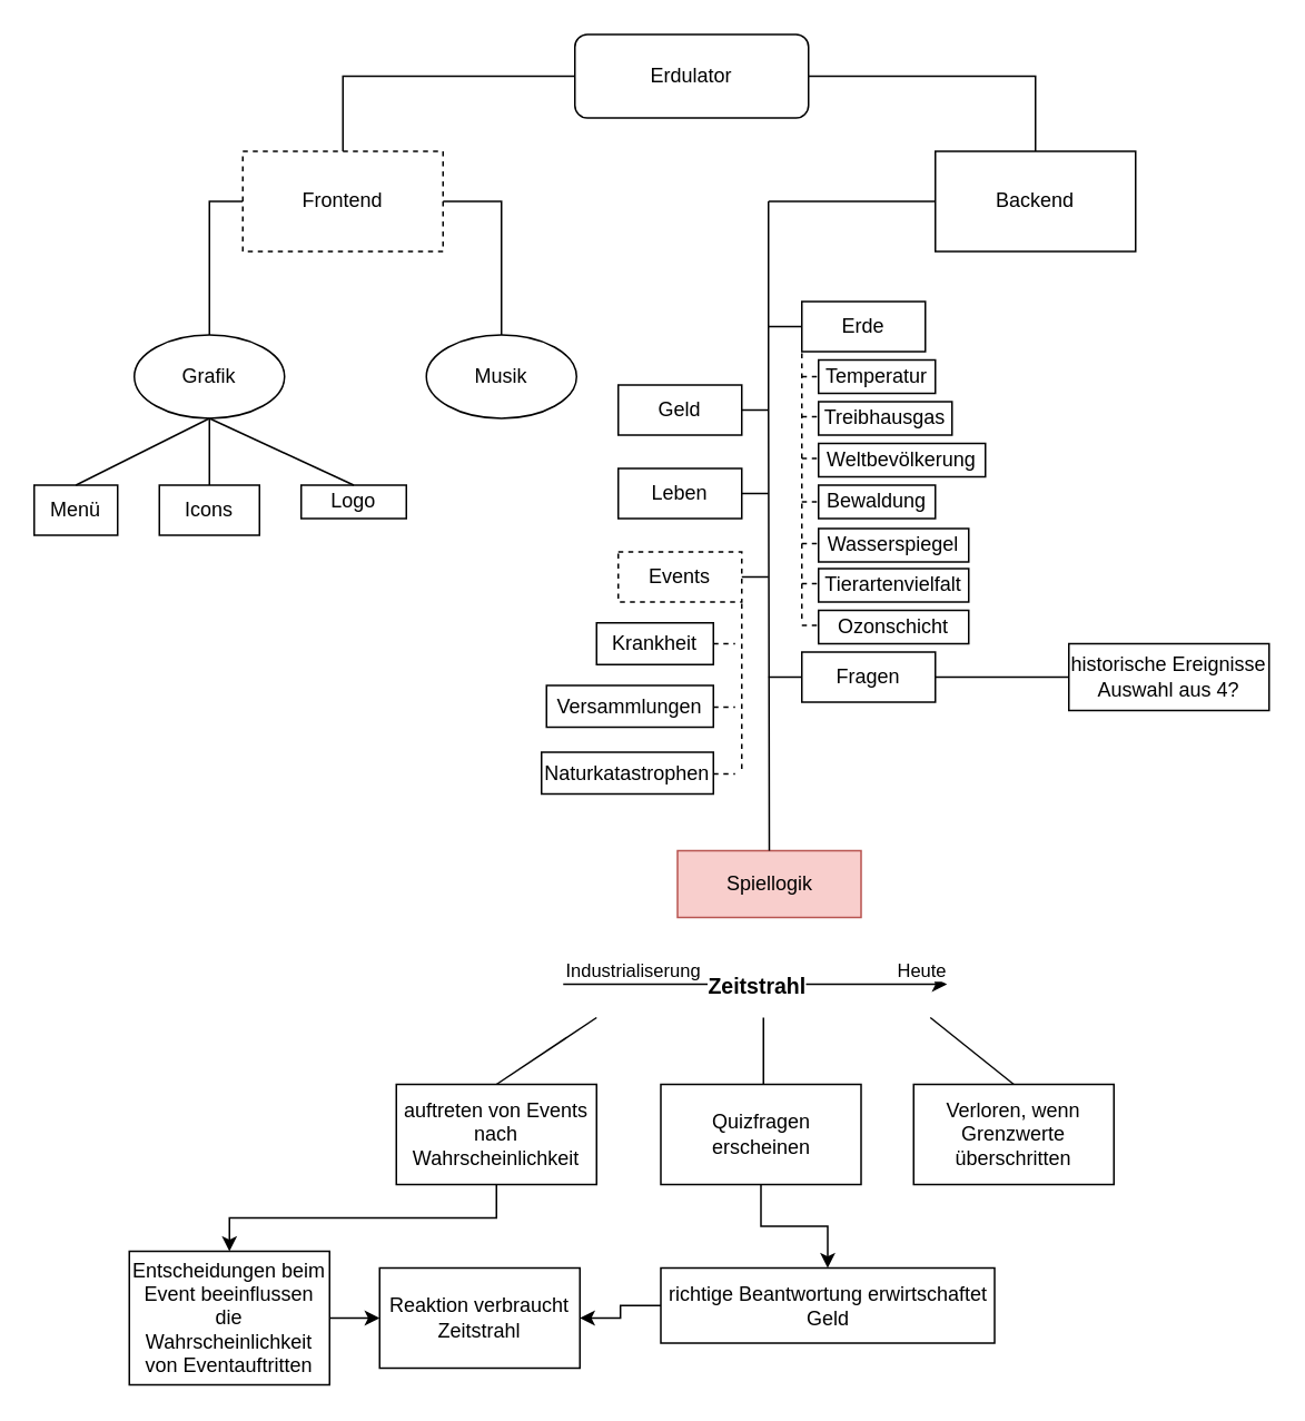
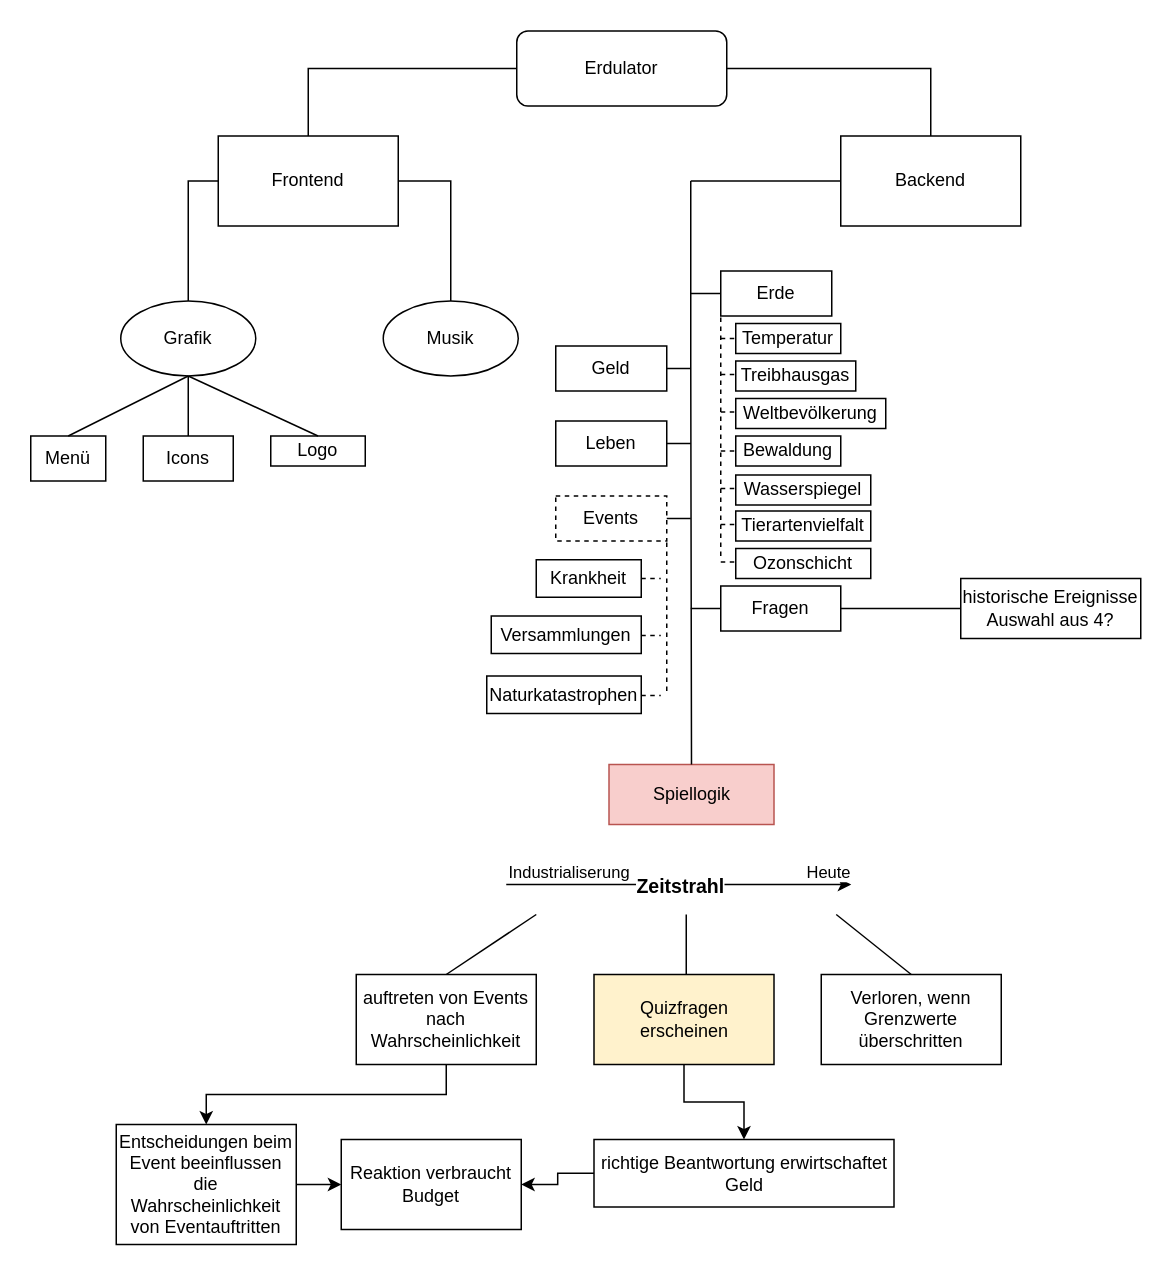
  <mxCell id="0" />
  <mxCell id="1" parent="0" />
  <mxCell id="2" value="Erdulator" style="rounded=1;whiteSpace=wrap;html=1;" parent="1" vertex="1"><mxGeometry x="344" y="20" width="140" height="50" as="geometry" /></mxCell>
  <mxCell id="3" value="Logo" style="rounded=0;whiteSpace=wrap;html=1;" parent="1" vertex="1"><mxGeometry x="180" y="290" width="63" height="20" as="geometry" /></mxCell>
  <mxCell id="4" value="Musik" style="ellipse;whiteSpace=wrap;html=1;" parent="1" vertex="1"><mxGeometry x="255" y="200" width="90" height="50" as="geometry" /></mxCell>
  <mxCell id="5" value="Grafik" style="ellipse;whiteSpace=wrap;html=1;" parent="1" vertex="1"><mxGeometry x="80" y="200" width="90" height="50" as="geometry" /></mxCell>
  <mxCell id="6" value="Icons" style="rounded=0;whiteSpace=wrap;html=1;" parent="1" vertex="1"><mxGeometry x="95" y="290" width="60" height="30" as="geometry" /></mxCell>
  <mxCell id="7" value="Spiellogik" style="rounded=0;whiteSpace=wrap;html=1;fillColor=#f8cecc;strokeColor=#b85450;" parent="1" vertex="1"><mxGeometry x="405.5" y="509" width="110" height="40" as="geometry" /></mxCell>
  <mxCell id="8" value="Backend" style="rounded=0;whiteSpace=wrap;html=1;" parent="1" vertex="1"><mxGeometry x="560" y="90" width="120" height="60" as="geometry" /></mxCell>
  <mxCell id="9" value="Menü" style="rounded=0;whiteSpace=wrap;html=1;" parent="1" vertex="1"><mxGeometry x="20" y="290" width="50" height="30" as="geometry" /></mxCell>
  <mxCell id="10" value="Erde" style="rounded=0;whiteSpace=wrap;html=1;" parent="1" vertex="1"><mxGeometry x="480" y="180" width="74" height="30" as="geometry" /></mxCell>
- <mxCell id="11" value="Frontend" style="rounded=0;whiteSpace=wrap;html=1;dashed=1;" parent="1" vertex="1"><mxGeometry x="145" y="90" width="120" height="60" as="geometry" /></mxCell>
+ <mxCell id="11" value="Frontend" style="rounded=0;whiteSpace=wrap;html=1;" parent="1" vertex="1"><mxGeometry x="145" y="90" width="120" height="60" as="geometry" /></mxCell>
  <mxCell id="12" value="Geld" style="rounded=0;whiteSpace=wrap;html=1;" parent="1" vertex="1"><mxGeometry x="370" y="230" width="74" height="30" as="geometry" /></mxCell>
  <mxCell id="13" value="Events" style="rounded=0;whiteSpace=wrap;html=1;dashed=1;" parent="1" vertex="1"><mxGeometry x="370" y="330" width="74" height="30" as="geometry" /></mxCell>
  <mxCell id="14" value="Fragen" style="rounded=0;whiteSpace=wrap;html=1;" parent="1" vertex="1"><mxGeometry x="480" y="390" width="80" height="30" as="geometry" /></mxCell>
  <mxCell id="15" value="historische Ereignisse&lt;br&gt;Auswahl aus 4?" style="rounded=0;whiteSpace=wrap;html=1;" parent="1" vertex="1"><mxGeometry x="640" y="385" width="120" height="40" as="geometry" /></mxCell>
  <mxCell id="16" value="" style="endArrow=none;html=1;rounded=0;entryX=1;entryY=0.5;entryDx=0;entryDy=0;exitX=0;exitY=0.5;exitDx=0;exitDy=0;" parent="1" source="15" target="14" edge="1"><mxGeometry width="50" height="50" relative="1" as="geometry"><mxPoint x="630" y="395" as="sourcePoint" /><mxPoint x="440" y="270" as="targetPoint" /></mxGeometry></mxCell>
  <mxCell id="17" value="" style="endArrow=none;html=1;rounded=0;entryX=0;entryY=0.5;entryDx=0;entryDy=0;exitX=0.5;exitY=0;exitDx=0;exitDy=0;" parent="1" source="11" target="2" edge="1"><mxGeometry width="50" height="50" relative="1" as="geometry"><mxPoint x="390" y="320" as="sourcePoint" /><mxPoint x="440" y="270" as="targetPoint" /><Array as="points"><mxPoint x="205" y="45" /></Array></mxGeometry></mxCell>
  <mxCell id="18" value="" style="endArrow=none;html=1;rounded=0;entryX=1;entryY=0.5;entryDx=0;entryDy=0;exitX=0.5;exitY=0;exitDx=0;exitDy=0;" parent="1" source="8" target="2" edge="1"><mxGeometry width="50" height="50" relative="1" as="geometry"><mxPoint x="390" y="320" as="sourcePoint" /><mxPoint x="440" y="270" as="targetPoint" /><Array as="points"><mxPoint x="620" y="45" /></Array></mxGeometry></mxCell>
  <mxCell id="19" value="" style="endArrow=none;html=1;rounded=0;exitX=0.5;exitY=0;exitDx=0;exitDy=0;" parent="1" edge="1" source="7"><mxGeometry width="50" height="50" relative="1" as="geometry"><mxPoint x="460" y="480" as="sourcePoint" /><mxPoint x="460" y="120" as="targetPoint" /><Array as="points"><mxPoint x="460" y="240" /></Array></mxGeometry></mxCell>
  <mxCell id="20" value="" style="endArrow=none;html=1;rounded=0;entryX=0;entryY=0.5;entryDx=0;entryDy=0;" parent="1" edge="1" target="8"><mxGeometry width="50" height="50" relative="1" as="geometry"><mxPoint x="460" y="120" as="sourcePoint" /><mxPoint x="520" y="120" as="targetPoint" /></mxGeometry></mxCell>
  <mxCell id="21" value="" style="endArrow=none;html=1;rounded=0;exitX=0;exitY=0.5;exitDx=0;exitDy=0;" parent="1" source="10" edge="1"><mxGeometry width="50" height="50" relative="1" as="geometry"><mxPoint x="390" y="320" as="sourcePoint" /><mxPoint x="460" y="195" as="targetPoint" /></mxGeometry></mxCell>
  <mxCell id="22" value="" style="endArrow=none;html=1;rounded=0;entryX=0;entryY=0.5;entryDx=0;entryDy=0;" parent="1" target="14" edge="1"><mxGeometry width="50" height="50" relative="1" as="geometry"><mxPoint x="460" y="405" as="sourcePoint" /><mxPoint x="450" y="280" as="targetPoint" /></mxGeometry></mxCell>
  <mxCell id="23" value="" style="endArrow=none;html=1;rounded=0;entryX=0;entryY=0.5;entryDx=0;entryDy=0;exitX=0.5;exitY=0;exitDx=0;exitDy=0;" parent="1" source="5" target="11" edge="1"><mxGeometry width="50" height="50" relative="1" as="geometry"><mxPoint x="435" y="240" as="sourcePoint" /><mxPoint x="485" y="190" as="targetPoint" /><Array as="points"><mxPoint x="125" y="120" /></Array></mxGeometry></mxCell>
  <mxCell id="24" value="" style="endArrow=none;html=1;rounded=0;entryX=0.5;entryY=0;entryDx=0;entryDy=0;exitX=1;exitY=0.5;exitDx=0;exitDy=0;" parent="1" source="11" target="4" edge="1"><mxGeometry width="50" height="50" relative="1" as="geometry"><mxPoint x="435" y="240" as="sourcePoint" /><mxPoint x="485" y="190" as="targetPoint" /><Array as="points"><mxPoint x="300" y="120" /></Array></mxGeometry></mxCell>
  <mxCell id="25" value="" style="endArrow=none;html=1;rounded=0;entryX=0.5;entryY=1;entryDx=0;entryDy=0;exitX=0.5;exitY=0;exitDx=0;exitDy=0;" parent="1" source="9" target="5" edge="1"><mxGeometry width="50" height="50" relative="1" as="geometry"><mxPoint x="435" y="240" as="sourcePoint" /><mxPoint x="485" y="190" as="targetPoint" /></mxGeometry></mxCell>
  <mxCell id="26" value="" style="endArrow=none;html=1;rounded=0;exitX=0.5;exitY=0;exitDx=0;exitDy=0;entryX=0.5;entryY=1;entryDx=0;entryDy=0;" parent="1" source="6" target="5" edge="1"><mxGeometry width="50" height="50" relative="1" as="geometry"><mxPoint x="435" y="240" as="sourcePoint" /><mxPoint x="485" y="190" as="targetPoint" /></mxGeometry></mxCell>
  <mxCell id="27" value="" style="endArrow=none;html=1;rounded=0;entryX=0.5;entryY=1;entryDx=0;entryDy=0;exitX=0.5;exitY=0;exitDx=0;exitDy=0;" parent="1" source="3" target="5" edge="1"><mxGeometry width="50" height="50" relative="1" as="geometry"><mxPoint x="435" y="240" as="sourcePoint" /><mxPoint x="485" y="190" as="targetPoint" /></mxGeometry></mxCell>
  <mxCell id="28" value="Leben" style="rounded=0;whiteSpace=wrap;html=1;" vertex="1" parent="1"><mxGeometry x="370" y="280" width="74" height="30" as="geometry" /></mxCell>
  <mxCell id="29" value="" style="endArrow=classic;html=1;rounded=0;" edge="1" parent="1"><mxGeometry relative="1" as="geometry"><mxPoint x="337" y="589" as="sourcePoint" /><mxPoint x="567" y="589" as="targetPoint" /></mxGeometry></mxCell>
  <mxCell id="30" value="Zeitstrahl" style="edgeLabel;resizable=0;html=1;align=center;verticalAlign=middle;fontSize=13;fontStyle=1" connectable="0" vertex="1" parent="29"><mxGeometry relative="1" as="geometry" /></mxCell>
  <mxCell id="31" value="Industrialiserung" style="edgeLabel;resizable=0;html=1;align=left;verticalAlign=bottom;" connectable="0" vertex="1" parent="29"><mxGeometry x="-1" relative="1" as="geometry" /></mxCell>
  <mxCell id="32" value="Heute" style="edgeLabel;resizable=0;html=1;align=right;verticalAlign=bottom;" connectable="0" vertex="1" parent="29"><mxGeometry x="1" relative="1" as="geometry" /></mxCell>
  <mxCell id="33" style="edgeStyle=orthogonalEdgeStyle;rounded=0;orthogonalLoop=1;jettySize=auto;html=1;exitX=0.5;exitY=1;exitDx=0;exitDy=0;entryX=0.5;entryY=0;entryDx=0;entryDy=0;" edge="1" parent="1" source="34" target="36"><mxGeometry relative="1" as="geometry" /></mxCell>
  <mxCell id="34" value="auftreten von Events nach Wahrscheinlichkeit" style="rounded=0;whiteSpace=wrap;html=1;" vertex="1" parent="1"><mxGeometry x="237" y="649" width="120" height="60" as="geometry" /></mxCell>
  <mxCell id="35" style="edgeStyle=orthogonalEdgeStyle;rounded=0;orthogonalLoop=1;jettySize=auto;html=1;exitX=1;exitY=0.5;exitDx=0;exitDy=0;entryX=0;entryY=0.5;entryDx=0;entryDy=0;" edge="1" parent="1" source="36" target="39"><mxGeometry relative="1" as="geometry" /></mxCell>
  <mxCell id="36" value="Entscheidungen beim Event beeinflussen die Wahrscheinlichkeit von Eventauftritten" style="rounded=0;whiteSpace=wrap;html=1;" vertex="1" parent="1"><mxGeometry x="77" y="749" width="120" height="80" as="geometry" /></mxCell>
  <mxCell id="37" value="" style="edgeStyle=orthogonalEdgeStyle;rounded=0;orthogonalLoop=1;jettySize=auto;html=1;" edge="1" parent="1" source="38" target="41"><mxGeometry relative="1" as="geometry" /></mxCell>
- <mxCell id="38" value="Quizfragen erscheinen" style="rounded=0;whiteSpace=wrap;html=1;" vertex="1" parent="1"><mxGeometry x="395.5" y="649" width="120" height="60" as="geometry" /></mxCell>
- <mxCell id="39" value="Reaktion verbraucht Zeitstrahl" style="rounded=0;whiteSpace=wrap;html=1;" vertex="1" parent="1"><mxGeometry x="227" y="759" width="120" height="60" as="geometry" /></mxCell>
+ <mxCell id="38" value="Quizfragen erscheinen" style="rounded=0;whiteSpace=wrap;html=1;fillColor=#fff2cc;" vertex="1" parent="1"><mxGeometry x="395.5" y="649" width="120" height="60" as="geometry" /></mxCell>
+ <mxCell id="39" value="Reaktion verbraucht Budget" style="rounded=0;whiteSpace=wrap;html=1;" vertex="1" parent="1"><mxGeometry x="227" y="759" width="120" height="60" as="geometry" /></mxCell>
  <mxCell id="40" style="edgeStyle=orthogonalEdgeStyle;rounded=0;orthogonalLoop=1;jettySize=auto;html=1;exitX=0;exitY=0.5;exitDx=0;exitDy=0;entryX=1;entryY=0.5;entryDx=0;entryDy=0;" edge="1" parent="1" source="41" target="39"><mxGeometry relative="1" as="geometry" /></mxCell>
  <mxCell id="41" value="richtige Beantwortung erwirtschaftet Geld" style="whiteSpace=wrap;html=1;rounded=0;" vertex="1" parent="1"><mxGeometry x="395.5" y="759" width="200" height="45" as="geometry" /></mxCell>
  <mxCell id="42" value="Verloren, wenn Grenzwerte überschritten" style="rounded=0;whiteSpace=wrap;html=1;" vertex="1" parent="1"><mxGeometry x="547" y="649" width="120" height="60" as="geometry" /></mxCell>
  <mxCell id="43" value="" style="endArrow=none;html=1;rounded=0;entryX=0.5;entryY=0;entryDx=0;entryDy=0;" edge="1" parent="1" target="34"><mxGeometry width="50" height="50" relative="1" as="geometry"><mxPoint x="357" y="609" as="sourcePoint" /><mxPoint x="407" y="709" as="targetPoint" /></mxGeometry></mxCell>
  <mxCell id="44" value="" style="endArrow=none;html=1;rounded=0;" edge="1" parent="1"><mxGeometry width="50" height="50" relative="1" as="geometry"><mxPoint x="457" y="609" as="sourcePoint" /><mxPoint x="457" y="649" as="targetPoint" /></mxGeometry></mxCell>
  <mxCell id="45" value="" style="endArrow=none;html=1;rounded=0;entryX=0.5;entryY=0;entryDx=0;entryDy=0;" edge="1" parent="1" target="42"><mxGeometry width="50" height="50" relative="1" as="geometry"><mxPoint x="557" y="609" as="sourcePoint" /><mxPoint x="617" y="639" as="targetPoint" /></mxGeometry></mxCell>
  <mxCell id="46" value="" style="endArrow=none;html=1;rounded=0;entryX=1;entryY=0.5;entryDx=0;entryDy=0;" edge="1" parent="1" target="12"><mxGeometry width="50" height="50" relative="1" as="geometry"><mxPoint x="460" y="245" as="sourcePoint" /><mxPoint x="540" y="320" as="targetPoint" /></mxGeometry></mxCell>
  <mxCell id="47" value="" style="endArrow=none;html=1;rounded=0;entryX=1;entryY=0.5;entryDx=0;entryDy=0;" edge="1" parent="1" target="13"><mxGeometry width="50" height="50" relative="1" as="geometry"><mxPoint x="460" y="345" as="sourcePoint" /><mxPoint x="530" y="310" as="targetPoint" /></mxGeometry></mxCell>
  <mxCell id="48" value="Naturkatastrophen" style="rounded=0;whiteSpace=wrap;html=1;" vertex="1" parent="1"><mxGeometry x="324" y="450" width="103" height="25" as="geometry" /></mxCell>
  <mxCell id="49" value="Krankheit" style="rounded=0;whiteSpace=wrap;html=1;" vertex="1" parent="1"><mxGeometry x="357" y="372.5" width="70" height="25" as="geometry" /></mxCell>
  <mxCell id="50" value="Versammlungen" style="rounded=0;whiteSpace=wrap;html=1;" vertex="1" parent="1"><mxGeometry x="327" y="410" width="100" height="25" as="geometry" /></mxCell>
  <mxCell id="51" value="" style="endArrow=none;html=1;rounded=0;entryX=1;entryY=1;entryDx=0;entryDy=0;dashed=1;" edge="1" parent="1" target="13"><mxGeometry width="50" height="50" relative="1" as="geometry"><mxPoint x="444" y="460" as="sourcePoint" /><mxPoint x="410" y="440" as="targetPoint" /></mxGeometry></mxCell>
  <mxCell id="52" value="" style="endArrow=none;dashed=1;html=1;rounded=0;exitX=1;exitY=0.5;exitDx=0;exitDy=0;" edge="1" parent="1" source="49"><mxGeometry width="50" height="50" relative="1" as="geometry"><mxPoint x="360" y="490" as="sourcePoint" /><mxPoint x="440" y="385" as="targetPoint" /></mxGeometry></mxCell>
  <mxCell id="53" value="" style="endArrow=none;dashed=1;html=1;rounded=0;exitX=1;exitY=0.5;exitDx=0;exitDy=0;" edge="1" parent="1"><mxGeometry width="50" height="50" relative="1" as="geometry"><mxPoint x="427" y="423" as="sourcePoint" /><mxPoint x="440" y="423" as="targetPoint" /></mxGeometry></mxCell>
  <mxCell id="54" value="" style="endArrow=none;dashed=1;html=1;rounded=0;exitX=1;exitY=0.5;exitDx=0;exitDy=0;" edge="1" parent="1"><mxGeometry width="50" height="50" relative="1" as="geometry"><mxPoint x="427" y="463" as="sourcePoint" /><mxPoint x="440" y="463" as="targetPoint" /></mxGeometry></mxCell>
  <mxCell id="55" value="" style="endArrow=none;html=1;rounded=0;entryX=1;entryY=0.5;entryDx=0;entryDy=0;" edge="1" parent="1"><mxGeometry width="50" height="50" relative="1" as="geometry"><mxPoint x="460" y="295" as="sourcePoint" /><mxPoint x="444" y="295" as="targetPoint" /></mxGeometry></mxCell>
  <mxCell id="56" value="" style="endArrow=none;dashed=1;html=1;rounded=0;entryX=0;entryY=1;entryDx=0;entryDy=0;" edge="1" parent="1" target="10"><mxGeometry width="50" height="50" relative="1" as="geometry"><mxPoint x="480" y="370" as="sourcePoint" /><mxPoint x="580" y="260" as="targetPoint" /></mxGeometry></mxCell>
  <mxCell id="57" value="Temperatur" style="rounded=0;whiteSpace=wrap;html=1;" vertex="1" parent="1"><mxGeometry x="490" y="215" width="70" height="20" as="geometry" /></mxCell>
  <mxCell id="58" value="Treibhausgas" style="rounded=0;whiteSpace=wrap;html=1;" vertex="1" parent="1"><mxGeometry x="490" y="240" width="80" height="20" as="geometry" /></mxCell>
  <mxCell id="59" value="Weltbevölkerung" style="rounded=0;whiteSpace=wrap;html=1;" vertex="1" parent="1"><mxGeometry x="490" y="265" width="100" height="20" as="geometry" /></mxCell>
  <mxCell id="60" value="Bewaldung" style="rounded=0;whiteSpace=wrap;html=1;" vertex="1" parent="1"><mxGeometry x="490" y="290" width="70" height="20" as="geometry" /></mxCell>
  <mxCell id="61" value="Wasserspiegel" style="rounded=0;whiteSpace=wrap;html=1;" vertex="1" parent="1"><mxGeometry x="490" y="316" width="90" height="20" as="geometry" /></mxCell>
  <mxCell id="62" value="Tierartenvielfalt" style="rounded=0;whiteSpace=wrap;html=1;" vertex="1" parent="1"><mxGeometry x="490" y="340" width="90" height="20" as="geometry" /></mxCell>
  <mxCell id="63" value="Ozonschicht" style="rounded=0;whiteSpace=wrap;html=1;" vertex="1" parent="1"><mxGeometry x="490" y="365" width="90" height="20" as="geometry" /></mxCell>
  <mxCell id="64" value="" style="endArrow=none;dashed=1;html=1;rounded=0;entryX=0;entryY=0.5;entryDx=0;entryDy=0;" edge="1" parent="1" target="57"><mxGeometry width="50" height="50" relative="1" as="geometry"><mxPoint x="480" y="225" as="sourcePoint" /><mxPoint x="550" y="250" as="targetPoint" /></mxGeometry></mxCell>
  <mxCell id="65" value="" style="endArrow=none;dashed=1;html=1;rounded=0;entryX=0;entryY=0.5;entryDx=0;entryDy=0;" edge="1" parent="1"><mxGeometry width="50" height="50" relative="1" as="geometry"><mxPoint x="480" y="249" as="sourcePoint" /><mxPoint x="490" y="249" as="targetPoint" /></mxGeometry></mxCell>
  <mxCell id="66" value="" style="endArrow=none;dashed=1;html=1;rounded=0;entryX=0;entryY=0.5;entryDx=0;entryDy=0;" edge="1" parent="1"><mxGeometry width="50" height="50" relative="1" as="geometry"><mxPoint x="480" y="274" as="sourcePoint" /><mxPoint x="490" y="274" as="targetPoint" /></mxGeometry></mxCell>
  <mxCell id="67" value="" style="endArrow=none;dashed=1;html=1;rounded=0;entryX=0;entryY=0.5;entryDx=0;entryDy=0;" edge="1" parent="1"><mxGeometry width="50" height="50" relative="1" as="geometry"><mxPoint x="480" y="300" as="sourcePoint" /><mxPoint x="490" y="300" as="targetPoint" /></mxGeometry></mxCell>
  <mxCell id="68" value="" style="endArrow=none;dashed=1;html=1;rounded=0;entryX=0;entryY=0.5;entryDx=0;entryDy=0;" edge="1" parent="1"><mxGeometry width="50" height="50" relative="1" as="geometry"><mxPoint x="480" y="325" as="sourcePoint" /><mxPoint x="490" y="325" as="targetPoint" /></mxGeometry></mxCell>
  <mxCell id="69" value="" style="endArrow=none;dashed=1;html=1;rounded=0;entryX=0;entryY=0.5;entryDx=0;entryDy=0;" edge="1" parent="1"><mxGeometry width="50" height="50" relative="1" as="geometry"><mxPoint x="480" y="349" as="sourcePoint" /><mxPoint x="490" y="349" as="targetPoint" /></mxGeometry></mxCell>
  <mxCell id="70" value="" style="endArrow=none;dashed=1;html=1;rounded=0;entryX=0;entryY=0.5;entryDx=0;entryDy=0;" edge="1" parent="1"><mxGeometry width="50" height="50" relative="1" as="geometry"><mxPoint x="480" y="374" as="sourcePoint" /><mxPoint x="490" y="374" as="targetPoint" /></mxGeometry></mxCell>
